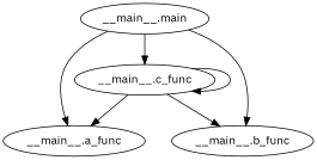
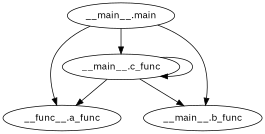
  digraph {
    fontname="IBM Plex Sans"
    node [fontname="IBM Plex Sans"]
    edge [fontname="IBM Plex Sans"]
    n1 [label="__main__.main"]
-   n2 [label="__main__.a_func"]
+   n2 [label="__func__.a_func"]
    n3 [label="__main__.b_func"]
    n4 [label="__main__.c_func"]
    n1 -> n2
    n1 -> n3
    n1 -> n4
    n4 -> n2
    n4 -> n3
    n4 -> n4
  }
